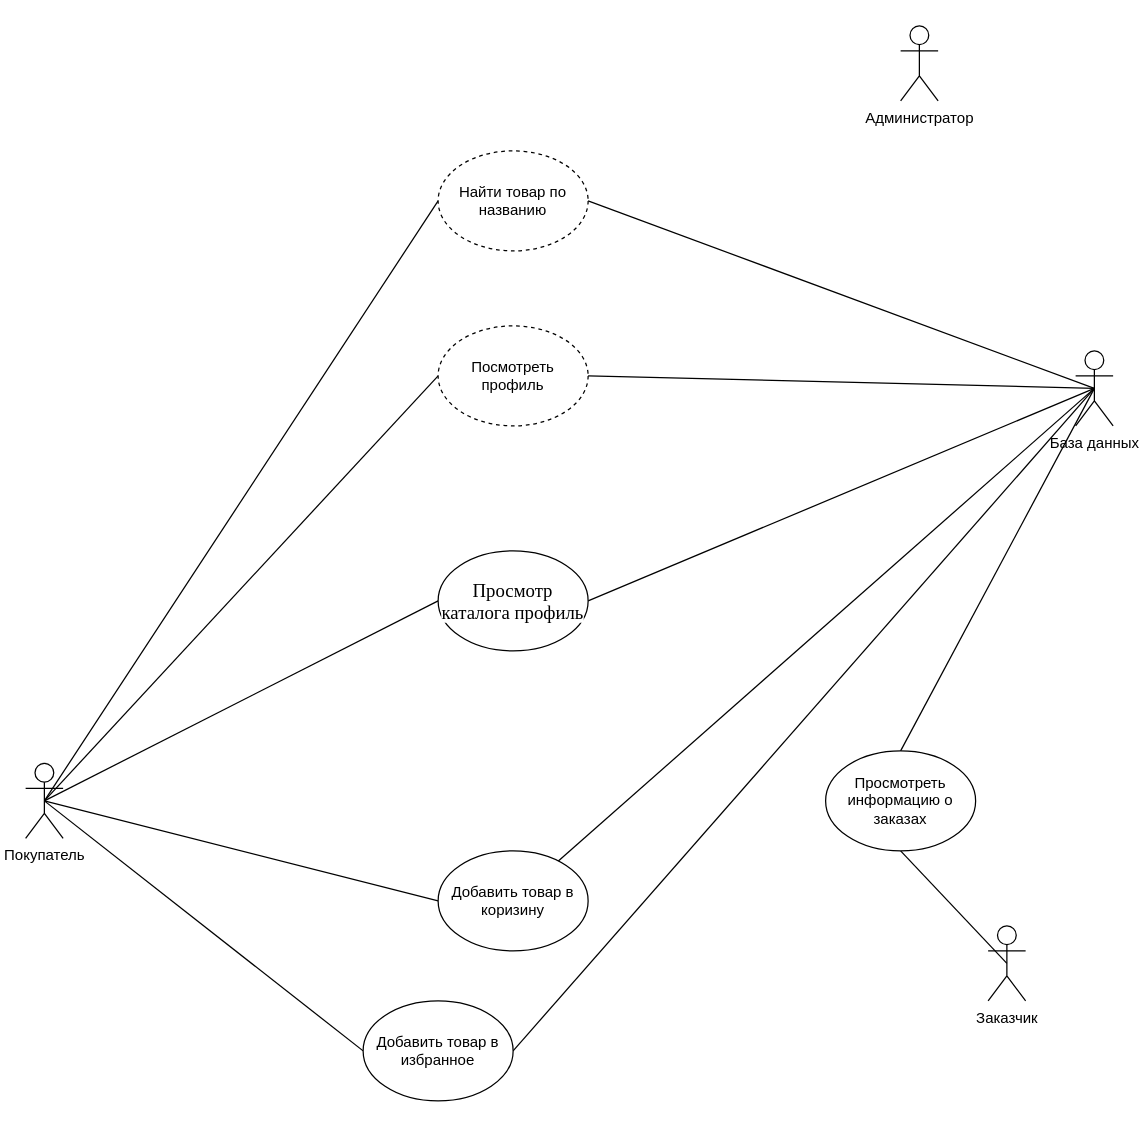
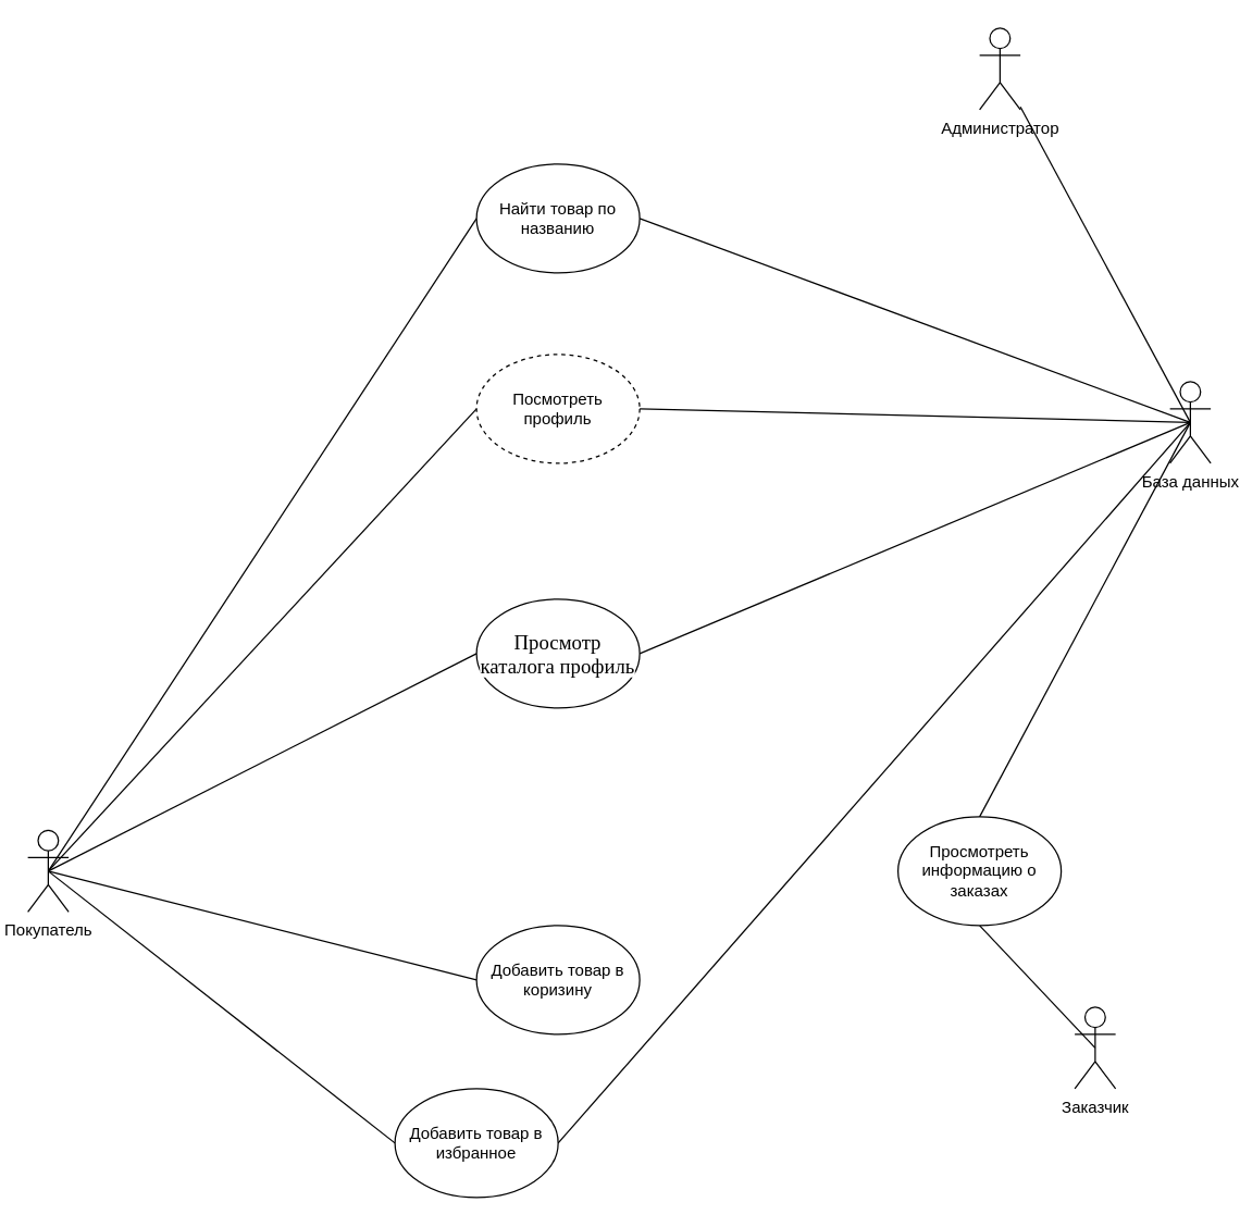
  <mxCell id="0" />
  <mxCell id="1" parent="0" />
  <mxCell id="2" style="rounded=0;orthogonalLoop=1;jettySize=auto;html=1;exitX=0.5;exitY=0.5;exitDx=0;exitDy=0;exitPerimeter=0;entryX=0;entryY=0.5;entryDx=0;entryDy=0;endArrow=none;endFill=0;" edge="1" parent="1" source="7" target="8"><mxGeometry relative="1" as="geometry" /></mxCell>
  <mxCell id="3" style="edgeStyle=none;rounded=0;orthogonalLoop=1;jettySize=auto;html=1;exitX=0.5;exitY=0.5;exitDx=0;exitDy=0;exitPerimeter=0;entryX=0;entryY=0.5;entryDx=0;entryDy=0;endArrow=none;endFill=0;" edge="1" parent="1" source="7" target="17"><mxGeometry relative="1" as="geometry" /></mxCell>
  <mxCell id="4" style="edgeStyle=none;rounded=0;orthogonalLoop=1;jettySize=auto;html=1;exitX=0.5;exitY=0.5;exitDx=0;exitDy=0;exitPerimeter=0;entryX=0;entryY=0.5;entryDx=0;entryDy=0;endArrow=none;endFill=0;" edge="1" parent="1" source="7" target="20"><mxGeometry relative="1" as="geometry" /></mxCell>
  <mxCell id="5" style="edgeStyle=none;rounded=0;orthogonalLoop=1;jettySize=auto;html=1;exitX=0.5;exitY=0.5;exitDx=0;exitDy=0;exitPerimeter=0;entryX=0;entryY=0.5;entryDx=0;entryDy=0;endArrow=none;endFill=0;" edge="1" parent="1" source="7" target="23"><mxGeometry relative="1" as="geometry" /></mxCell>
  <mxCell id="6" style="edgeStyle=none;rounded=0;orthogonalLoop=1;jettySize=auto;html=1;exitX=0.5;exitY=0.5;exitDx=0;exitDy=0;exitPerimeter=0;entryX=0;entryY=0.5;entryDx=0;entryDy=0;endArrow=none;endFill=0;" edge="1" parent="1" source="7" target="15"><mxGeometry relative="1" as="geometry" /></mxCell>
  <mxCell id="7" value="Покупатель" style="shape=umlActor;verticalLabelPosition=bottom;verticalAlign=top;html=1;outlineConnect=0;" parent="1" vertex="1"><mxGeometry x="20" y="610" width="30" height="60" as="geometry" /></mxCell>
  <mxCell id="8" value="Посмотреть профиль" style="ellipse;whiteSpace=wrap;html=1;dashed=1;" parent="1" vertex="1"><mxGeometry x="350" y="260" width="120" height="80" as="geometry" /></mxCell>
  <mxCell id="9" style="rounded=0;orthogonalLoop=1;jettySize=auto;html=1;exitX=0.5;exitY=0.5;exitDx=0;exitDy=0;exitPerimeter=0;entryX=1;entryY=0.5;entryDx=0;entryDy=0;endArrow=none;endFill=0;" edge="1" parent="1" source="13" target="8"><mxGeometry relative="1" as="geometry" /></mxCell>
  <mxCell id="10" style="edgeStyle=none;rounded=0;orthogonalLoop=1;jettySize=auto;html=1;exitX=0.5;exitY=0.5;exitDx=0;exitDy=0;exitPerimeter=0;entryX=1;entryY=0.5;entryDx=0;entryDy=0;endArrow=none;endFill=0;" edge="1" parent="1" source="13" target="15"><mxGeometry relative="1" as="geometry" /></mxCell>
- <mxCell id="11" style="edgeStyle=none;rounded=0;orthogonalLoop=1;jettySize=auto;html=1;exitX=0.5;exitY=0.5;exitDx=0;exitDy=0;exitPerimeter=0;endArrow=none;endFill=0;" edge="1" parent="1" source="13" target="20"><mxGeometry relative="1" as="geometry" /></mxCell>
+ <mxCell id="11" style="edgeStyle=none;rounded=0;orthogonalLoop=1;jettySize=auto;html=1;exitX=0.5;exitY=0.5;exitDx=0;exitDy=0;exitPerimeter=0;endArrow=none;endFill=0;" edge="1" parent="1" source="13" target="14"><mxGeometry relative="1" as="geometry" /></mxCell>
  <mxCell id="12" style="edgeStyle=none;rounded=0;orthogonalLoop=1;jettySize=auto;html=1;exitX=0.5;exitY=0.5;exitDx=0;exitDy=0;exitPerimeter=0;entryX=0.5;entryY=0;entryDx=0;entryDy=0;endArrow=none;endFill=0;" edge="1" parent="1" source="13" target="21"><mxGeometry relative="1" as="geometry" /></mxCell>
  <mxCell id="13" value="База данных" style="shape=umlActor;verticalLabelPosition=bottom;verticalAlign=top;html=1;outlineConnect=0;" vertex="1" parent="1"><mxGeometry x="860" y="280" width="30" height="60" as="geometry" /></mxCell>
  <mxCell id="14" value="Администратор" style="shape=umlActor;verticalLabelPosition=bottom;verticalAlign=top;html=1;outlineConnect=0;" vertex="1" parent="1"><mxGeometry x="720" y="20" width="30" height="60" as="geometry" /></mxCell>
  <mxCell id="15" value="&lt;span style=&quot;font-family: &amp;quot;YS Text&amp;quot;; font-size: 15px; text-align: left; background-color: rgb(255, 255, 255);&quot;&gt;Просмотр каталога профиль&lt;/span&gt;" style="ellipse;whiteSpace=wrap;html=1;" vertex="1" parent="1"><mxGeometry x="350" y="440" width="120" height="80" as="geometry" /></mxCell>
  <mxCell id="16" style="edgeStyle=none;rounded=0;orthogonalLoop=1;jettySize=auto;html=1;exitX=1;exitY=0.5;exitDx=0;exitDy=0;entryX=0.5;entryY=0.5;entryDx=0;entryDy=0;entryPerimeter=0;endArrow=none;endFill=0;" edge="1" parent="1" source="17" target="13"><mxGeometry relative="1" as="geometry" /></mxCell>
- <mxCell id="17" value="Найти товар по названию" style="ellipse;whiteSpace=wrap;html=1;dashed=1;" vertex="1" parent="1"><mxGeometry x="350" y="120" width="120" height="80" as="geometry" /></mxCell>
+ <mxCell id="17" value="Найти товар по названию" style="ellipse;whiteSpace=wrap;html=1;" vertex="1" parent="1"><mxGeometry x="350" y="120" width="120" height="80" as="geometry" /></mxCell>
  <mxCell id="18" style="edgeStyle=none;rounded=0;orthogonalLoop=1;jettySize=auto;html=1;exitX=0.5;exitY=0.5;exitDx=0;exitDy=0;exitPerimeter=0;entryX=0.5;entryY=1;entryDx=0;entryDy=0;endArrow=none;endFill=0;" edge="1" parent="1" source="19" target="21"><mxGeometry relative="1" as="geometry" /></mxCell>
  <mxCell id="19" value="Заказчик" style="shape=umlActor;verticalLabelPosition=bottom;verticalAlign=top;html=1;outlineConnect=0;" vertex="1" parent="1"><mxGeometry x="790" y="740" width="30" height="60" as="geometry" /></mxCell>
  <mxCell id="20" value="Добавить товар в коризину" style="ellipse;whiteSpace=wrap;html=1;" vertex="1" parent="1"><mxGeometry x="350" y="680" width="120" height="80" as="geometry" /></mxCell>
  <mxCell id="21" value="Просмотреть информацию о заказах" style="ellipse;whiteSpace=wrap;html=1;" vertex="1" parent="1"><mxGeometry x="660" y="600" width="120" height="80" as="geometry" /></mxCell>
  <mxCell id="22" style="edgeStyle=none;rounded=0;orthogonalLoop=1;jettySize=auto;html=1;exitX=1;exitY=0.5;exitDx=0;exitDy=0;entryX=0.5;entryY=0.5;entryDx=0;entryDy=0;entryPerimeter=0;endArrow=none;endFill=0;" edge="1" parent="1" source="23" target="13"><mxGeometry relative="1" as="geometry" /></mxCell>
  <mxCell id="23" value="Добавить товар в избранное" style="ellipse;whiteSpace=wrap;html=1;" vertex="1" parent="1"><mxGeometry x="290" y="800" width="120" height="80" as="geometry" /></mxCell>
